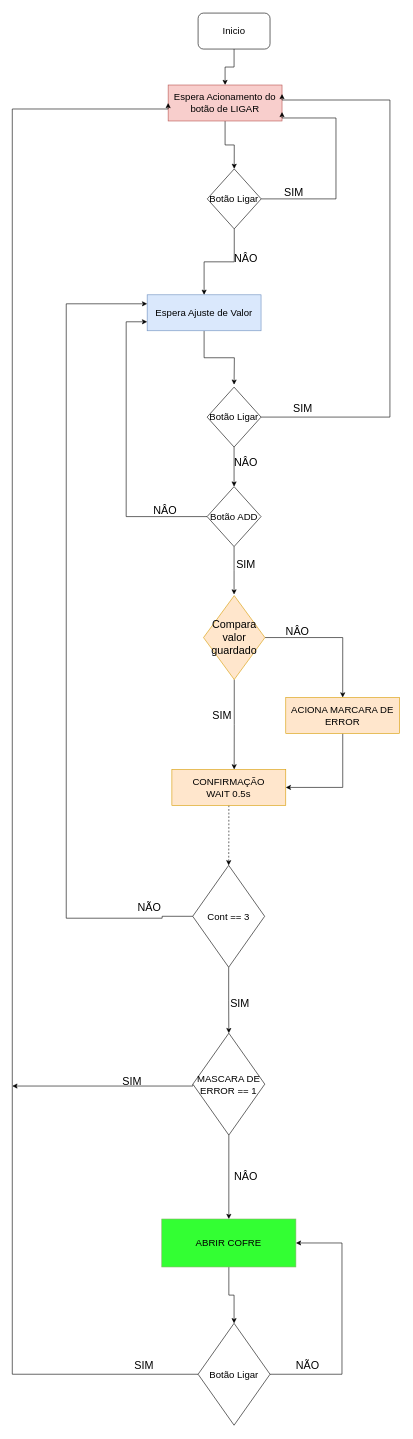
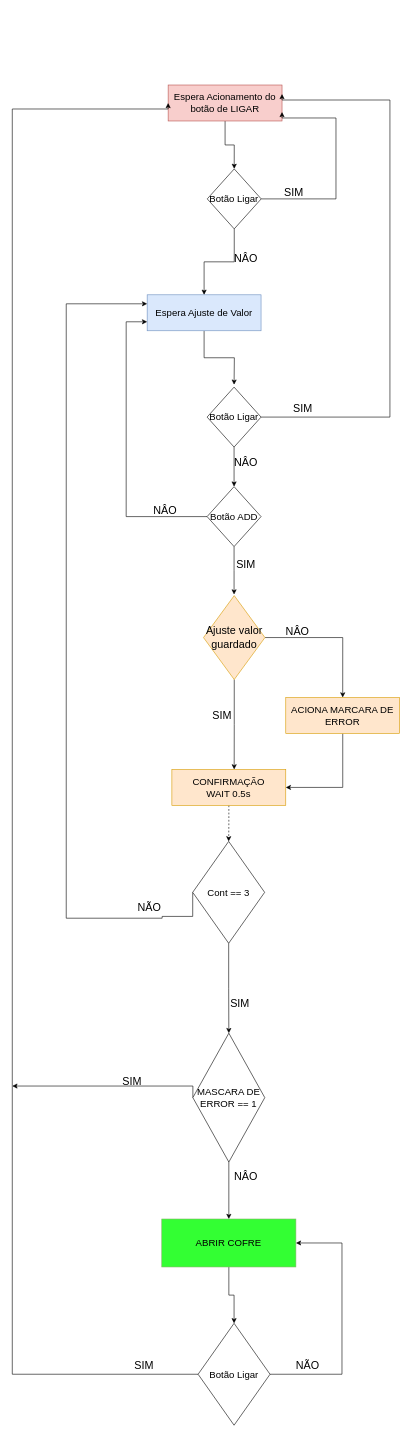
  <mxCell id="0" />
  <mxCell id="1" parent="0" />
- <mxCell id="2" style="edgeStyle=orthogonalEdgeStyle;rounded=0;orthogonalLoop=1;jettySize=auto;html=1;entryX=0.5;entryY=0;entryDx=0;entryDy=0;" parent="1" source="3" target="5" edge="1"><mxGeometry relative="1" as="geometry" /></mxCell>
- <mxCell id="3" value="&lt;font size=&quot;3&quot;&gt;Inicio&lt;/font&gt;" style="rounded=1;whiteSpace=wrap;html=1;" parent="1" vertex="1"><mxGeometry x="330" y="20" width="120" height="60" as="geometry" /></mxCell>
  <mxCell id="4" style="edgeStyle=orthogonalEdgeStyle;rounded=0;orthogonalLoop=1;jettySize=auto;html=1;entryX=0.5;entryY=0;entryDx=0;entryDy=0;" edge="1" parent="1" source="5" target="42"><mxGeometry relative="1" as="geometry" /></mxCell>
  <mxCell id="5" value="&lt;font size=&quot;3&quot;&gt;Espera Acionamento do botão de LIGAR&lt;/font&gt;" style="rounded=0;whiteSpace=wrap;html=1;fillColor=#f8cecc;strokeColor=#b85450;" parent="1" vertex="1"><mxGeometry x="280" y="140" width="190" height="60" as="geometry" /></mxCell>
  <mxCell id="6" style="edgeStyle=orthogonalEdgeStyle;rounded=0;orthogonalLoop=1;jettySize=auto;html=1;" parent="1" source="7" edge="1"><mxGeometry relative="1" as="geometry"><mxPoint x="390" y="640" as="targetPoint" /></mxGeometry></mxCell>
  <mxCell id="7" value="&lt;font size=&quot;3&quot;&gt;Espera Ajuste de Valor&lt;/font&gt;" style="rounded=0;whiteSpace=wrap;html=1;fillColor=#dae8fc;strokeColor=#6c8ebf;" parent="1" vertex="1"><mxGeometry x="245" y="490" width="190" height="60" as="geometry" /></mxCell>
  <mxCell id="8" style="edgeStyle=orthogonalEdgeStyle;rounded=0;orthogonalLoop=1;jettySize=auto;html=1;entryX=0;entryY=0.5;entryDx=0;entryDy=0;exitX=0;exitY=0.5;exitDx=0;exitDy=0;" parent="1" source="31" target="5" edge="1"><mxGeometry relative="1" as="geometry"><Array as="points"><mxPoint x="20" y="2291" /><mxPoint x="20" y="180" /></Array><mxPoint x="210" y="1510" as="sourcePoint" /></mxGeometry></mxCell>
  <mxCell id="9" style="edgeStyle=orthogonalEdgeStyle;rounded=0;orthogonalLoop=1;jettySize=auto;html=1;exitX=1;exitY=0.5;exitDx=0;exitDy=0;" edge="1" parent="1" source="31" target="11"><mxGeometry relative="1" as="geometry"><Array as="points"><mxPoint x="570" y="2290.83" /><mxPoint x="570" y="2071.83" /></Array></mxGeometry></mxCell>
  <mxCell id="10" style="edgeStyle=orthogonalEdgeStyle;rounded=0;orthogonalLoop=1;jettySize=auto;html=1;entryX=0.5;entryY=0;entryDx=0;entryDy=0;" edge="1" parent="1" source="11" target="31"><mxGeometry relative="1" as="geometry"><mxPoint x="394" y="2191.83" as="targetPoint" /></mxGeometry></mxCell>
  <mxCell id="11" value="&lt;font size=&quot;3&quot;&gt;ABRIR COFRE&lt;/font&gt;" style="rounded=0;whiteSpace=wrap;html=1;strokeColor=#82b366;fillColor=#33FF33;" parent="1" vertex="1"><mxGeometry x="269.38" y="2031.83" width="223.75" height="80" as="geometry" /></mxCell>
  <mxCell id="12" style="edgeStyle=orthogonalEdgeStyle;rounded=0;orthogonalLoop=1;jettySize=auto;html=1;entryX=0.5;entryY=0;entryDx=0;entryDy=0;dashed=1;" parent="1" source="13" target="21" edge="1"><mxGeometry relative="1" as="geometry" /></mxCell>
  <mxCell id="13" value="&lt;font size=&quot;3&quot;&gt;CONFIRMAÇÃO&lt;br&gt;WAIT 0.5s&lt;br&gt;&lt;/font&gt;" style="rounded=0;whiteSpace=wrap;html=1;fillColor=#ffe6cc;strokeColor=#d79b00;" parent="1" vertex="1"><mxGeometry x="286.25" y="1281.83" width="190" height="60" as="geometry" /></mxCell>
  <mxCell id="14" style="edgeStyle=orthogonalEdgeStyle;rounded=0;orthogonalLoop=1;jettySize=auto;html=1;entryX=0.5;entryY=0;entryDx=0;entryDy=0;" parent="1" source="16" target="18" edge="1"><mxGeometry relative="1" as="geometry" /></mxCell>
  <mxCell id="15" style="edgeStyle=orthogonalEdgeStyle;rounded=0;orthogonalLoop=1;jettySize=auto;html=1;entryX=0.547;entryY=0;entryDx=0;entryDy=0;entryPerimeter=0;" parent="1" source="16" target="13" edge="1"><mxGeometry relative="1" as="geometry" /></mxCell>
- <mxCell id="16" value="&lt;font style=&quot;font-size: 18px&quot;&gt;Compara valor guardado&lt;/font&gt;" style="rhombus;whiteSpace=wrap;html=1;fillColor=#ffe6cc;strokeColor=#d79b00;" parent="1" vertex="1"><mxGeometry x="339" y="991.83" width="102.5" height="140" as="geometry" /></mxCell>
+ <mxCell id="16" value="&lt;font style=&quot;font-size: 18px&quot;&gt;Ajuste valor guardado&lt;/font&gt;" style="rhombus;whiteSpace=wrap;html=1;fillColor=#ffe6cc;strokeColor=#d79b00;" parent="1" vertex="1"><mxGeometry x="339" y="991.83" width="102.5" height="140" as="geometry" /></mxCell>
  <mxCell id="17" style="edgeStyle=orthogonalEdgeStyle;rounded=0;orthogonalLoop=1;jettySize=auto;html=1;entryX=1;entryY=0.5;entryDx=0;entryDy=0;" parent="1" source="18" target="13" edge="1"><mxGeometry relative="1" as="geometry" /></mxCell>
  <mxCell id="18" value="&lt;font size=&quot;3&quot;&gt;ACIONA MARCARA DE ERROR&lt;br&gt;&lt;/font&gt;" style="rounded=0;whiteSpace=wrap;html=1;fillColor=#ffe6cc;strokeColor=#d79b00;" parent="1" vertex="1"><mxGeometry x="476.25" y="1161.83" width="190" height="60" as="geometry" /></mxCell>
  <mxCell id="19" style="edgeStyle=orthogonalEdgeStyle;rounded=0;orthogonalLoop=1;jettySize=auto;html=1;entryX=0;entryY=0.25;entryDx=0;entryDy=0;exitX=0;exitY=0.5;exitDx=0;exitDy=0;" parent="1" source="21" target="7" edge="1"><mxGeometry relative="1" as="geometry"><Array as="points"><mxPoint x="270" y="1527" /><mxPoint x="270" y="1530" /><mxPoint x="110" y="1530" /><mxPoint x="110" y="505" /></Array></mxGeometry></mxCell>
  <mxCell id="20" style="edgeStyle=orthogonalEdgeStyle;rounded=0;orthogonalLoop=1;jettySize=auto;html=1;entryX=0.5;entryY=0;entryDx=0;entryDy=0;" parent="1" source="21" target="24" edge="1"><mxGeometry relative="1" as="geometry" /></mxCell>
- <mxCell id="21" value="&lt;font style=&quot;font-size: 16px&quot;&gt;Cont == 3&lt;/font&gt;" style="rhombus;whiteSpace=wrap;html=1;fontSize=16;" parent="1" vertex="1"><mxGeometry x="321" y="1441.83" width="120" height="170" as="geometry" /></mxCell>
+ <mxCell id="21" value="&lt;font style=&quot;font-size: 16px&quot;&gt;Cont == 3&lt;/font&gt;" style="rhombus;whiteSpace=wrap;html=1;fontSize=16;" parent="1" vertex="1"><mxGeometry x="321" y="1401.83" width="120" height="170" as="geometry" /></mxCell>
  <mxCell id="22" style="edgeStyle=orthogonalEdgeStyle;rounded=0;orthogonalLoop=1;jettySize=auto;html=1;exitX=0.5;exitY=1;exitDx=0;exitDy=0;entryX=0.5;entryY=0;entryDx=0;entryDy=0;" parent="1" source="24" target="11" edge="1"><mxGeometry relative="1" as="geometry" /></mxCell>
  <mxCell id="23" style="edgeStyle=orthogonalEdgeStyle;rounded=0;orthogonalLoop=1;jettySize=auto;html=1;exitX=0;exitY=0.5;exitDx=0;exitDy=0;" parent="1" source="24" edge="1"><mxGeometry relative="1" as="geometry"><mxPoint x="20" y="1810" as="targetPoint" /><Array as="points"><mxPoint x="321" y="1810" /><mxPoint x="20" y="1810" /></Array></mxGeometry></mxCell>
- <mxCell id="24" value="&lt;font style=&quot;font-size: 16px&quot;&gt;MASCARA DE ERROR == 1&lt;/font&gt;" style="rhombus;whiteSpace=wrap;html=1;" parent="1" vertex="1"><mxGeometry x="321.25" y="1721.83" width="120" height="170" as="geometry" /></mxCell>
+ <mxCell id="24" value="&lt;font style=&quot;font-size: 16px&quot;&gt;MASCARA DE ERROR == 1&lt;/font&gt;" style="rhombus;whiteSpace=wrap;html=1;" parent="1" vertex="1"><mxGeometry x="321.25" y="1721.83" width="120" height="215" as="geometry" /></mxCell>
  <mxCell id="25" value="&lt;font style=&quot;font-size: 18px&quot;&gt;NÂO&lt;/font&gt;" style="text;html=1;strokeColor=none;fillColor=none;align=center;verticalAlign=middle;whiteSpace=wrap;rounded=0;" parent="1" vertex="1"><mxGeometry x="476.25" y="1041.83" width="40" height="20" as="geometry" /></mxCell>
  <mxCell id="26" value="&lt;font style=&quot;font-size: 18px&quot;&gt;SIM&lt;/font&gt;" style="text;html=1;strokeColor=none;fillColor=none;align=center;verticalAlign=middle;whiteSpace=wrap;rounded=0;" parent="1" vertex="1"><mxGeometry x="350" y="1181.83" width="40" height="20" as="geometry" /></mxCell>
  <mxCell id="27" value="&lt;font style=&quot;font-size: 18px&quot;&gt;SIM&lt;/font&gt;" style="text;html=1;strokeColor=none;fillColor=none;align=center;verticalAlign=middle;whiteSpace=wrap;rounded=0;" parent="1" vertex="1"><mxGeometry x="200" y="1791.83" width="40" height="20" as="geometry" /></mxCell>
  <mxCell id="28" value="&lt;font style=&quot;font-size: 18px&quot;&gt;NÂO&lt;/font&gt;" style="text;html=1;strokeColor=none;fillColor=none;align=center;verticalAlign=middle;whiteSpace=wrap;rounded=0;" parent="1" vertex="1"><mxGeometry x="390" y="1951.83" width="40" height="20" as="geometry" /></mxCell>
  <mxCell id="29" value="&lt;font style=&quot;font-size: 18px&quot;&gt;NÃO&lt;/font&gt;" style="text;html=1;strokeColor=none;fillColor=none;align=center;verticalAlign=middle;whiteSpace=wrap;rounded=0;" parent="1" vertex="1"><mxGeometry x="229.38" y="1501.83" width="40" height="20" as="geometry" /></mxCell>
  <mxCell id="30" value="&lt;font style=&quot;font-size: 18px&quot;&gt;SIM&lt;/font&gt;" style="text;html=1;strokeColor=none;fillColor=none;align=center;verticalAlign=middle;whiteSpace=wrap;rounded=0;" parent="1" vertex="1"><mxGeometry x="380" y="1661.83" width="40" height="20" as="geometry" /></mxCell>
  <mxCell id="31" value="&lt;font size=&quot;3&quot;&gt;Botão Ligar&lt;/font&gt;" style="rhombus;whiteSpace=wrap;html=1;" vertex="1" parent="1"><mxGeometry x="330" y="2205.83" width="120" height="170" as="geometry" /></mxCell>
  <mxCell id="32" value="&lt;font style=&quot;font-size: 18px&quot;&gt;SIM&lt;/font&gt;" style="text;html=1;strokeColor=none;fillColor=none;align=center;verticalAlign=middle;whiteSpace=wrap;rounded=0;" vertex="1" parent="1"><mxGeometry x="220" y="2265.83" width="40" height="20" as="geometry" /></mxCell>
  <mxCell id="33" value="&lt;span style=&quot;font-size: 18px&quot;&gt;NÃO&lt;/span&gt;" style="text;html=1;strokeColor=none;fillColor=none;align=center;verticalAlign=middle;whiteSpace=wrap;rounded=0;" vertex="1" parent="1"><mxGeometry x="493.13" y="2265.83" width="40" height="20" as="geometry" /></mxCell>
  <mxCell id="34" style="edgeStyle=orthogonalEdgeStyle;rounded=0;orthogonalLoop=1;jettySize=auto;html=1;entryX=1;entryY=0.25;entryDx=0;entryDy=0;" edge="1" parent="1" source="36" target="5"><mxGeometry relative="1" as="geometry"><Array as="points"><mxPoint x="650" y="694" /><mxPoint x="650" y="165" /></Array></mxGeometry></mxCell>
  <mxCell id="35" style="edgeStyle=orthogonalEdgeStyle;rounded=0;orthogonalLoop=1;jettySize=auto;html=1;entryX=0.5;entryY=0;entryDx=0;entryDy=0;" edge="1" parent="1" source="36" target="39"><mxGeometry relative="1" as="geometry" /></mxCell>
  <mxCell id="36" value="&lt;font size=&quot;3&quot;&gt;Botão Ligar&lt;/font&gt;" style="rhombus;whiteSpace=wrap;html=1;" vertex="1" parent="1"><mxGeometry x="345" y="644" width="90" height="100" as="geometry" /></mxCell>
  <mxCell id="37" style="edgeStyle=orthogonalEdgeStyle;rounded=0;orthogonalLoop=1;jettySize=auto;html=1;" edge="1" parent="1" source="39"><mxGeometry relative="1" as="geometry"><mxPoint x="390" y="990" as="targetPoint" /></mxGeometry></mxCell>
  <mxCell id="38" style="edgeStyle=orthogonalEdgeStyle;rounded=0;orthogonalLoop=1;jettySize=auto;html=1;entryX=0;entryY=0.75;entryDx=0;entryDy=0;" edge="1" parent="1" source="39" target="7"><mxGeometry relative="1" as="geometry"><Array as="points"><mxPoint x="210" y="860" /><mxPoint x="210" y="535" /></Array></mxGeometry></mxCell>
  <mxCell id="39" value="&lt;font size=&quot;3&quot;&gt;Botão ADD&lt;/font&gt;" style="rhombus;whiteSpace=wrap;html=1;" vertex="1" parent="1"><mxGeometry x="345" y="810" width="90" height="100" as="geometry" /></mxCell>
  <mxCell id="40" style="edgeStyle=orthogonalEdgeStyle;rounded=0;orthogonalLoop=1;jettySize=auto;html=1;exitX=1;exitY=0.5;exitDx=0;exitDy=0;entryX=1;entryY=0.75;entryDx=0;entryDy=0;" edge="1" parent="1" source="42" target="5"><mxGeometry relative="1" as="geometry"><Array as="points"><mxPoint x="560" y="330" /><mxPoint x="560" y="195" /></Array></mxGeometry></mxCell>
  <mxCell id="41" style="edgeStyle=orthogonalEdgeStyle;rounded=0;orthogonalLoop=1;jettySize=auto;html=1;entryX=0.5;entryY=0;entryDx=0;entryDy=0;" edge="1" parent="1" source="42" target="7"><mxGeometry relative="1" as="geometry" /></mxCell>
  <mxCell id="42" value="&lt;font size=&quot;3&quot;&gt;Botão Ligar&lt;/font&gt;" style="rhombus;whiteSpace=wrap;html=1;" vertex="1" parent="1"><mxGeometry x="345.25" y="280" width="90" height="100" as="geometry" /></mxCell>
  <mxCell id="43" value="&lt;font style=&quot;font-size: 18px&quot;&gt;SIM&lt;/font&gt;" style="text;html=1;strokeColor=none;fillColor=none;align=center;verticalAlign=middle;whiteSpace=wrap;rounded=0;" vertex="1" parent="1"><mxGeometry x="390" y="930" width="40" height="20" as="geometry" /></mxCell>
  <mxCell id="44" value="&lt;font style=&quot;font-size: 18px&quot;&gt;SIM&lt;/font&gt;" style="text;html=1;strokeColor=none;fillColor=none;align=center;verticalAlign=middle;whiteSpace=wrap;rounded=0;" vertex="1" parent="1"><mxGeometry x="485" y="670" width="40" height="20" as="geometry" /></mxCell>
  <mxCell id="45" value="&lt;font style=&quot;font-size: 18px&quot;&gt;NÂO&lt;/font&gt;" style="text;html=1;strokeColor=none;fillColor=none;align=center;verticalAlign=middle;whiteSpace=wrap;rounded=0;" vertex="1" parent="1"><mxGeometry x="255" y="840" width="40" height="20" as="geometry" /></mxCell>
  <mxCell id="46" value="&lt;font style=&quot;font-size: 18px&quot;&gt;NÂO&lt;/font&gt;" style="text;html=1;strokeColor=none;fillColor=none;align=center;verticalAlign=middle;whiteSpace=wrap;rounded=0;" vertex="1" parent="1"><mxGeometry x="390" y="760" width="40" height="20" as="geometry" /></mxCell>
  <mxCell id="47" value="&lt;font style=&quot;font-size: 18px&quot;&gt;NÂO&lt;/font&gt;" style="text;html=1;strokeColor=none;fillColor=none;align=center;verticalAlign=middle;whiteSpace=wrap;rounded=0;" vertex="1" parent="1"><mxGeometry x="390" y="420" width="40" height="20" as="geometry" /></mxCell>
  <mxCell id="48" value="&lt;font style=&quot;font-size: 18px&quot;&gt;SIM&lt;/font&gt;" style="text;html=1;strokeColor=none;fillColor=none;align=center;verticalAlign=middle;whiteSpace=wrap;rounded=0;" vertex="1" parent="1"><mxGeometry x="470" y="310" width="40" height="20" as="geometry" /></mxCell>
